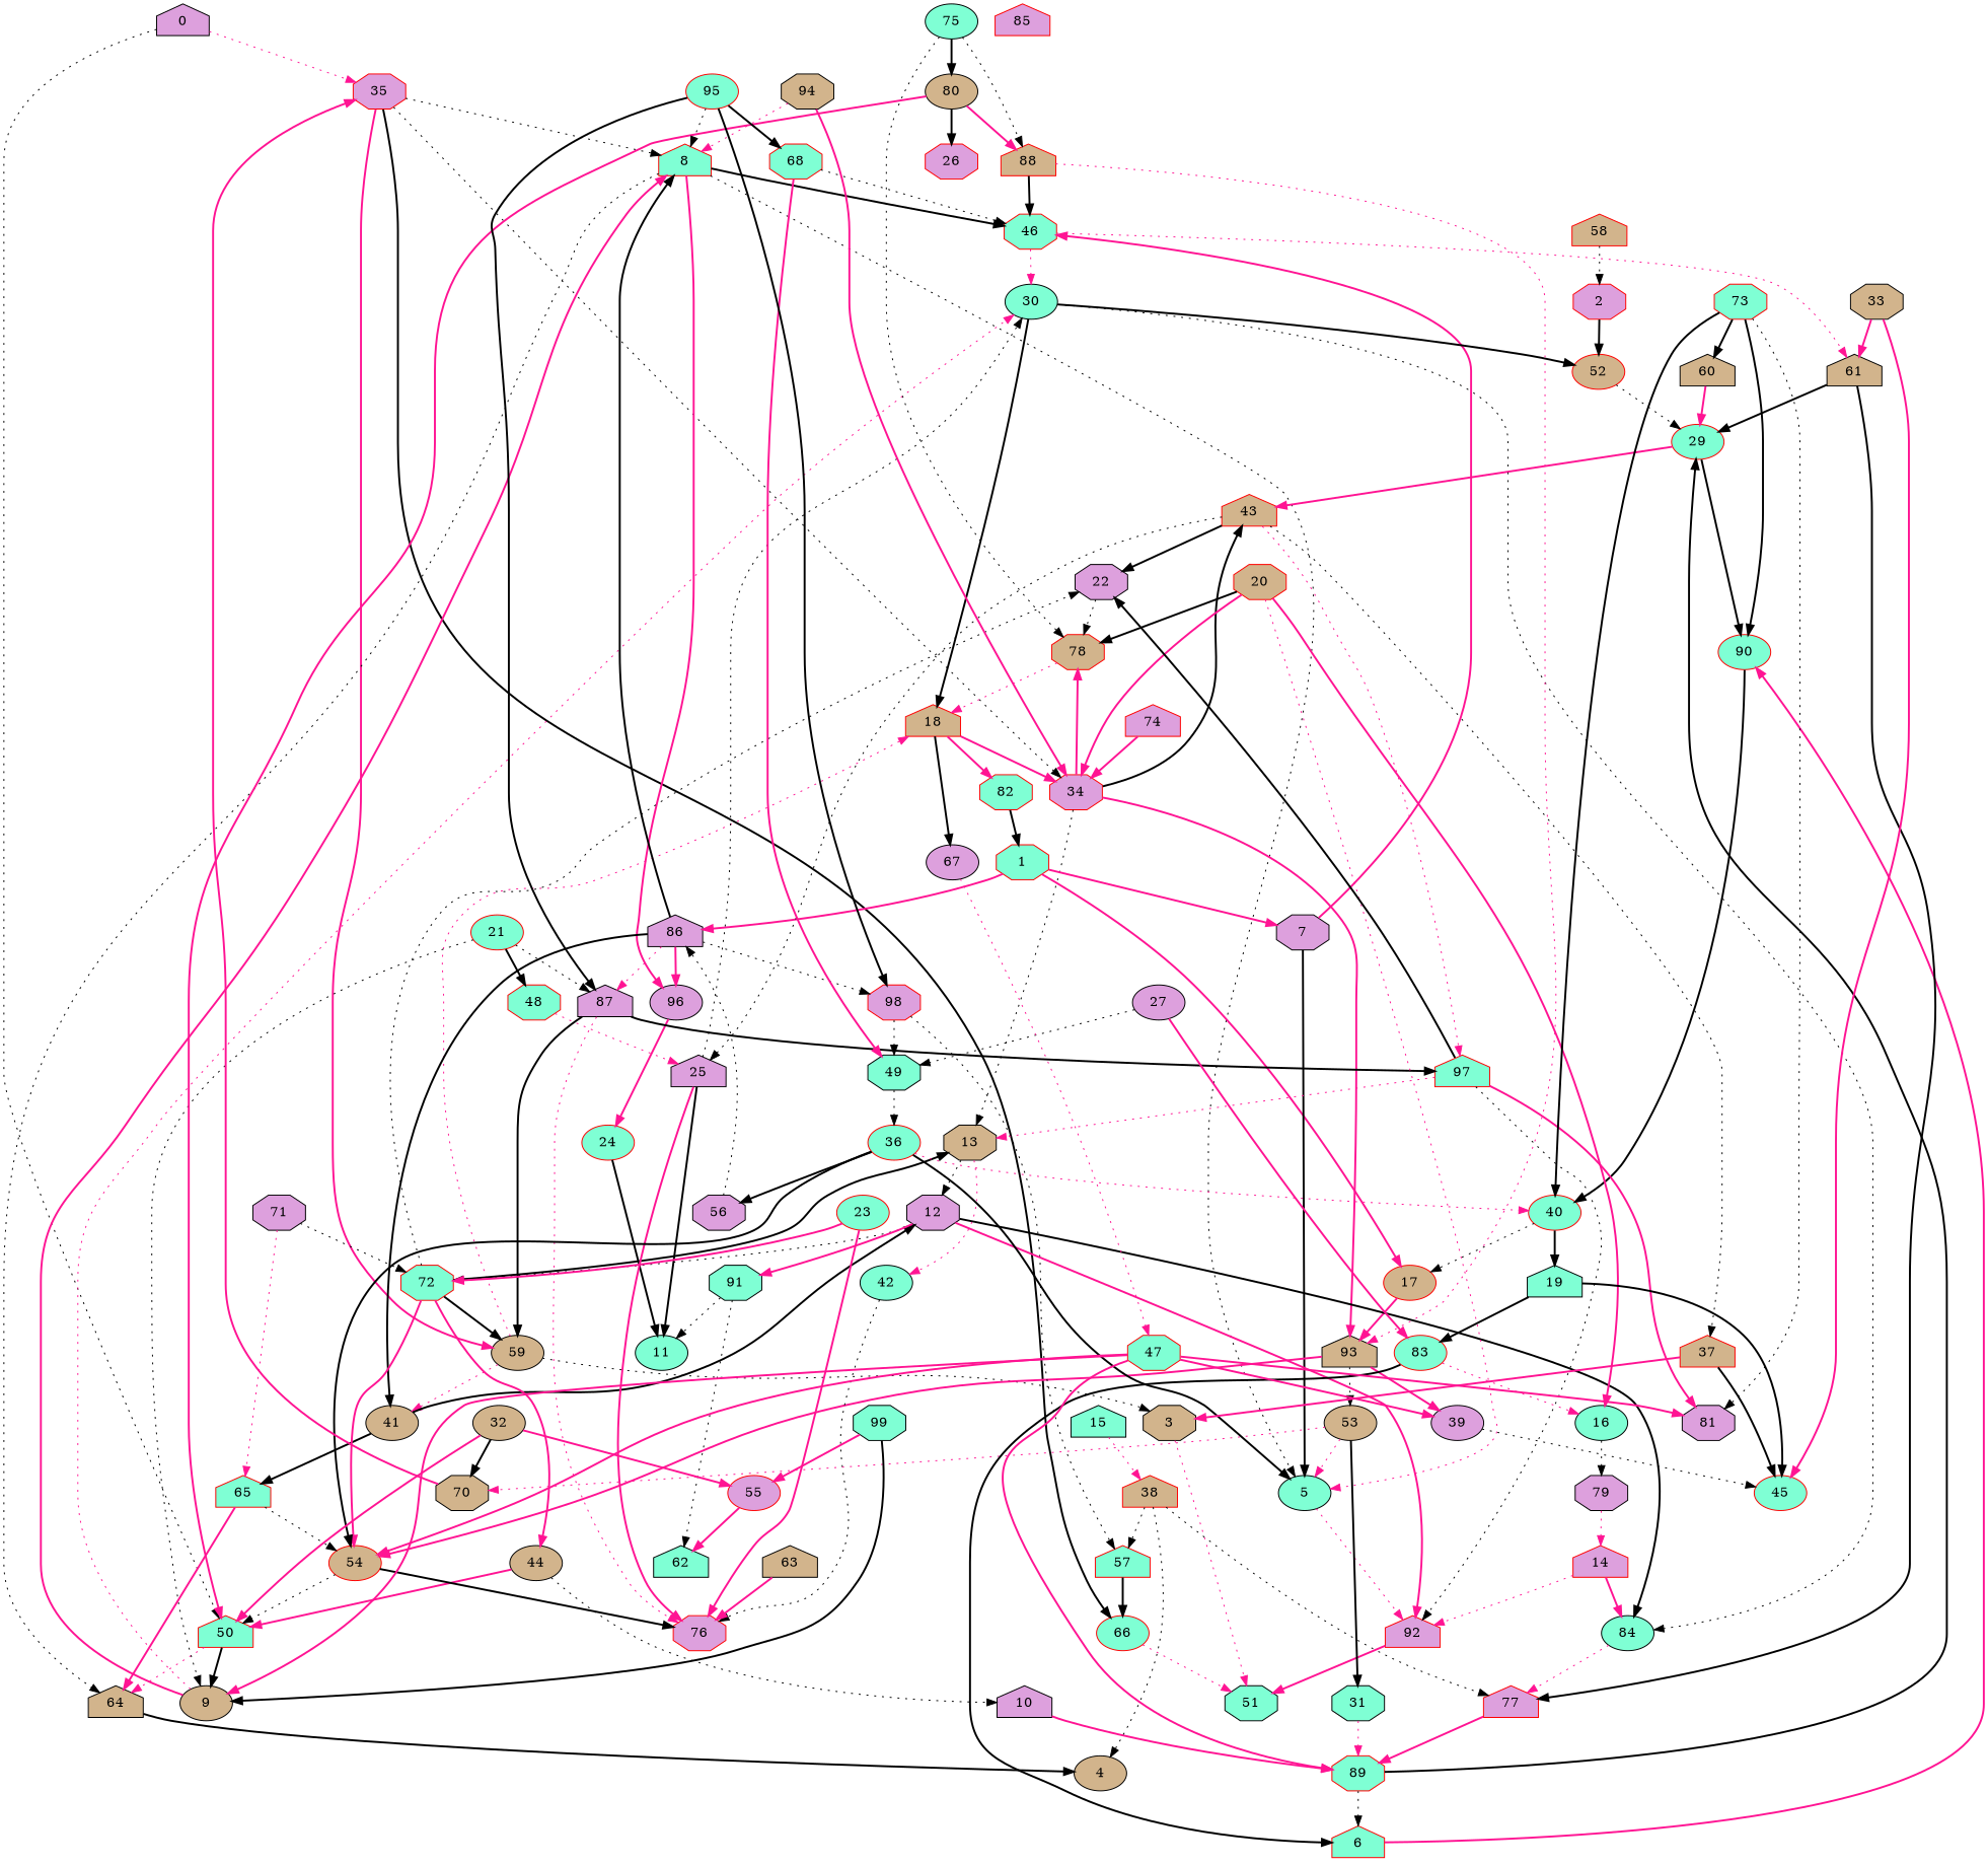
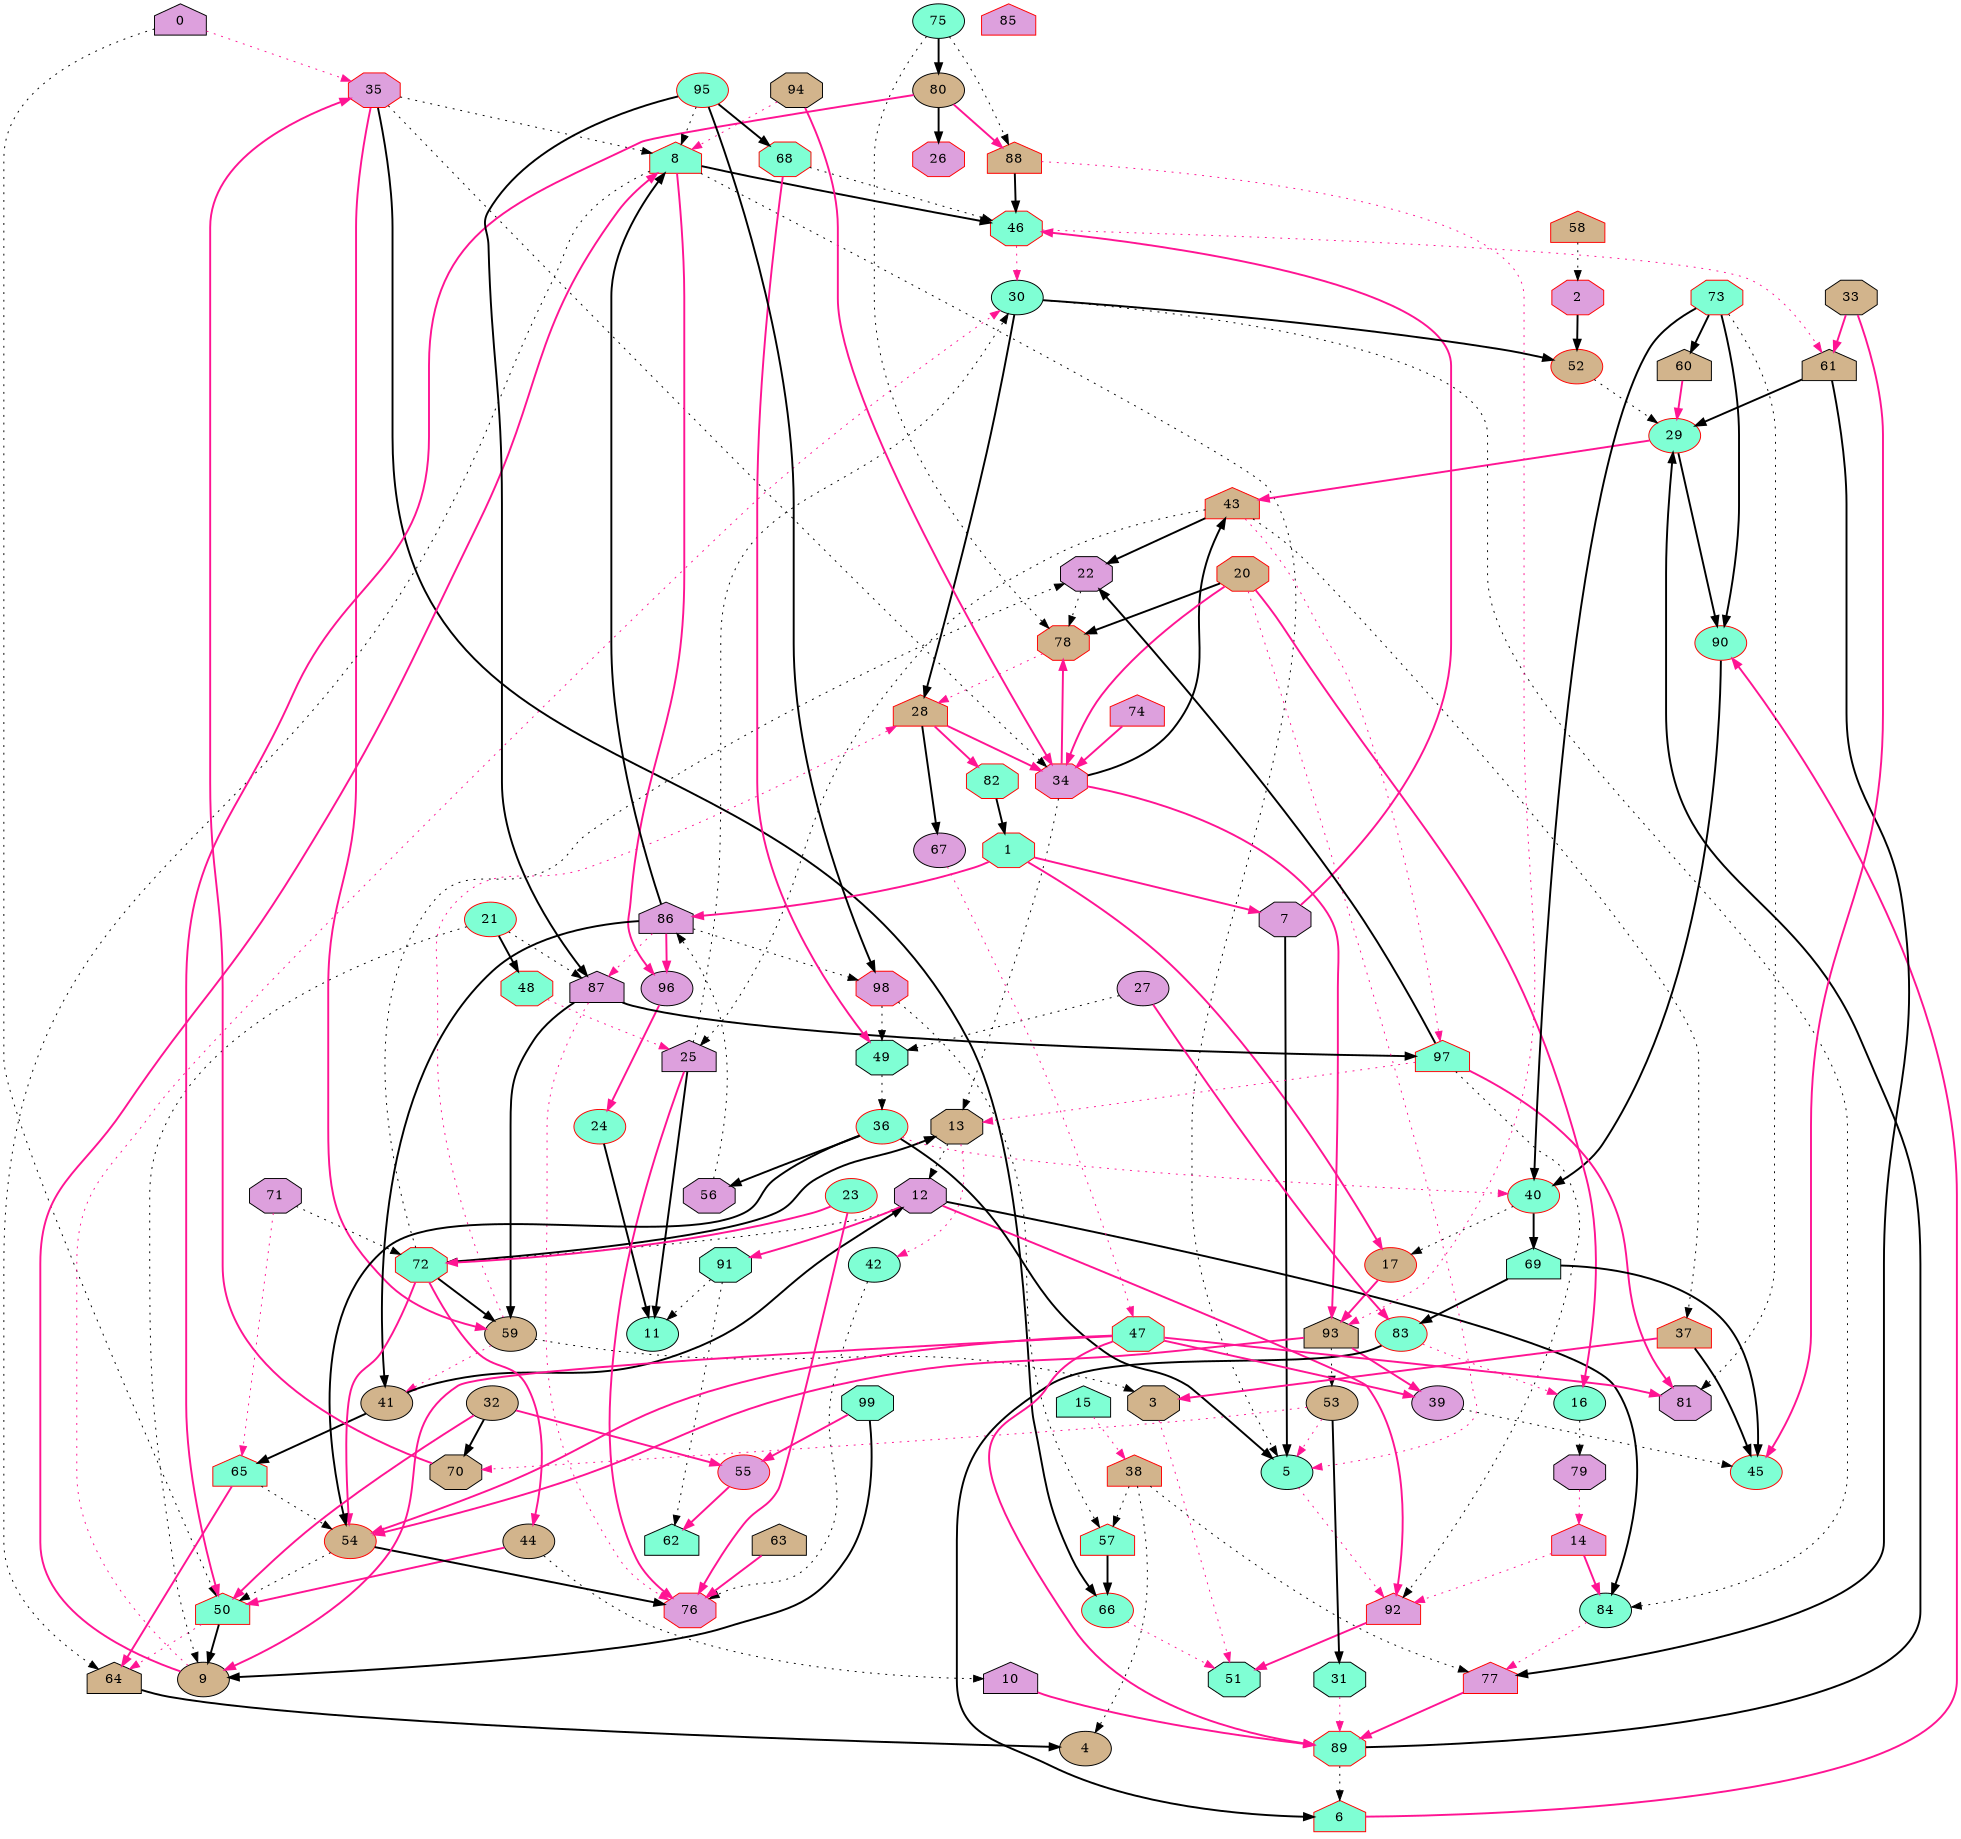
  digraph {
    node [color=black fillcolor=aquamarine shape=octagon style=filled]
    edge [color=black style=bold]
    0 [fillcolor=plum shape=house]
    35 [color=red fillcolor=plum]
    50 [color=red shape=house]
    8 [color=red shape=house]
    34 [color=red fillcolor=plum]
    59 [fillcolor=tan shape=ellipse]
    66 [color=red shape=ellipse]
    64 [fillcolor=tan shape=house]
    9 [fillcolor=tan shape=ellipse]
    1 [color=red]
    7 [fillcolor=plum]
    17 [color=red fillcolor=tan shape=ellipse]
    86 [fillcolor=plum shape=house]
    5 [shape=ellipse]
    46 [color=red]
    93 [fillcolor=tan shape=house]
    96 [fillcolor=plum shape=ellipse]
    87 [fillcolor=plum shape=house]
    41 [fillcolor=tan shape=ellipse]
    98 [color=red fillcolor=plum]
    2 [color=red fillcolor=plum]
    52 [color=red fillcolor=tan shape=ellipse]
    29 [color=red shape=ellipse]
    3 [fillcolor=tan]
    51
    92 [color=red fillcolor=plum shape=house]
    6 [color=red shape=house]
    90 [color=red shape=ellipse]
    40 [color=red shape=ellipse]
    30 [shape=ellipse]
    61 [fillcolor=tan shape=house]
    4 [fillcolor=tan shape=ellipse]
    24 [color=red shape=ellipse]
    84 [shape=ellipse]
-   28 [color=red fillcolor=tan shape=house label=18]
+   28 [color=red fillcolor=tan shape=house]
    10 [fillcolor=plum shape=house]
    89 [color=red]
    12 [fillcolor=plum]
    72 [color=red]
    91
    13 [fillcolor=tan]
    44 [fillcolor=tan shape=ellipse]
    22 [fillcolor=plum]
    54 [color=red fillcolor=tan shape=ellipse]
    77 [color=red fillcolor=plum shape=house]
    11 [shape=ellipse]
    62 [shape=house]
    42 [shape=ellipse]
    76 [color=red fillcolor=plum]
    14 [color=red fillcolor=plum shape=house]
    15 [shape=house]
    38 [color=red fillcolor=tan shape=house]
    57 [color=red shape=house]
    16 [shape=ellipse]
    79 [fillcolor=plum]
    39 [fillcolor=plum shape=ellipse]
    53 [fillcolor=tan shape=ellipse]
    20 [color=red fillcolor=tan]
    78 [color=red fillcolor=tan]
    43 [color=red fillcolor=tan shape=house]
    21 [color=red shape=ellipse]
    48 [color=red]
    25 [fillcolor=plum shape=house]
    97 [color=red shape=house]
    23 [color=red shape=ellipse]
    27 [fillcolor=plum shape=ellipse]
    49
    83 [color=red shape=ellipse]
    36 [color=red shape=ellipse]
    67 [fillcolor=plum shape=ellipse]
    82 [color=red]
    47 [color=red]
    37 [color=red fillcolor=tan shape=house]
    31
    32 [fillcolor=tan shape=ellipse]
    55 [color=red fillcolor=plum shape=ellipse]
    70 [fillcolor=tan]
    33 [fillcolor=tan]
    45 [color=red shape=ellipse]
    26 [color=red fillcolor=plum]
    56 [fillcolor=plum]
-   69 [shape=house label=19]
+   69 [shape=house]
    65 [color=red shape=house]
    81 [fillcolor=plum]
    58 [color=red fillcolor=tan shape=house]
    60 [fillcolor=tan shape=house]
    63 [fillcolor=tan shape=house]
    68 [color=red]
    71 [fillcolor=plum]
    73 [color=red]
    74 [color=red fillcolor=plum shape=house]
    75 [shape=ellipse]
    80 [fillcolor=tan shape=ellipse]
    88 [color=red fillcolor=tan shape=house]
    85 [color=red fillcolor=plum shape=house]
    94 [fillcolor=tan]
    95 [color=red shape=ellipse]
    99
    0 -> 35 [color=deeppink style=dotted]
    0 -> 50 [style=dotted]
    35 -> 8 [style=dotted]
    35 -> 34 [style=dotted]
    35 -> 59 [color=deeppink]
    35 -> 66
    50 -> 64 [color=deeppink style=dotted]
    50 -> 9
    8 -> 64 [style=dotted]
    8 -> 5 [style=dotted]
    8 -> 46
    8 -> 96 [color=deeppink]
    34 -> 93 [color=deeppink]
    34 -> 13 [style=dotted]
    34 -> 78 [color=deeppink]
    34 -> 43
    59 -> 41 [color=deeppink style=dotted]
    59 -> 3 [style=dotted]
    59 -> 28 [color=deeppink style=dotted]
    66 -> 51 [color=deeppink style=dotted]
    64 -> 4
    9 -> 8 [color=deeppink]
    9 -> 30 [color=deeppink style=dotted]
    1 -> 7 [color=deeppink]
    1 -> 17 [color=deeppink]
    1 -> 86 [color=deeppink]
    7 -> 5
    7 -> 46 [color=deeppink]
    17 -> 93 [color=deeppink]
    86 -> 8
    86 -> 96 [color=deeppink]
    86 -> 87 [color=deeppink style=dotted]
    86 -> 41
    86 -> 98 [style=dotted]
    5 -> 92 [color=deeppink style=dotted]
    46 -> 30 [color=deeppink style=dotted]
    46 -> 61 [color=deeppink style=dotted]
    93 -> 54 [color=deeppink]
    93 -> 39 [color=deeppink]
    93 -> 53 [style=dotted]
    96 -> 24 [color=deeppink]
    87 -> 59
    87 -> 76 [color=deeppink style=dotted]
    87 -> 97
    41 -> 12
    41 -> 65
    98 -> 57 [style=dotted]
    98 -> 49 [style=dotted]
    2 -> 52
    52 -> 29 [style=dotted]
    29 -> 90
    29 -> 43 [color=deeppink]
    3 -> 51 [color=deeppink style=dotted]
    92 -> 51 [color=deeppink]
    6 -> 90 [color=deeppink]
    90 -> 40
    40 -> 17 [style=dotted]
    40 -> 69
    30 -> 52
    30 -> 84 [style=dotted]
    30 -> 28
    61 -> 29
    61 -> 77
    24 -> 11
    84 -> 77 [color=deeppink style=dotted]
    28 -> 34 [color=deeppink]
    28 -> 67
    28 -> 82 [color=deeppink]
    10 -> 89 [color=deeppink]
    89 -> 29
    89 -> 6 [style=dotted]
    12 -> 92 [color=deeppink]
    12 -> 84
    12 -> 72 [style=dotted]
    12 -> 91 [color=deeppink]
    72 -> 59
    72 -> 13
    72 -> 44 [color=deeppink]
    72 -> 22 [style=dotted]
    72 -> 54 [color=deeppink]
    91 -> 11 [style=dotted]
    91 -> 62 [style=dotted]
    13 -> 12 [style=dotted]
    13 -> 42 [color=deeppink style=dotted]
    44 -> 50 [color=deeppink]
    44 -> 10 [style=dotted]
    22 -> 78 [style=dotted]
    54 -> 50 [style=dotted]
    54 -> 76
    77 -> 89 [color=deeppink]
    42 -> 76 [style=dotted]
    14 -> 92 [color=deeppink style=dotted]
    14 -> 84 [color=deeppink]
    15 -> 38 [color=deeppink style=dotted]
    38 -> 4 [style=dotted]
    38 -> 77 [style=dotted]
    38 -> 57 [style=dotted]
    57 -> 66
    16 -> 79 [style=dotted]
    79 -> 14 [color=deeppink style=dotted]
    39 -> 45 [style=dotted]
    53 -> 5 [color=deeppink style=dotted]
    53 -> 31
    53 -> 70 [color=deeppink style=dotted]
    20 -> 34 [color=deeppink]
    20 -> 5 [color=deeppink style=dotted]
    20 -> 16 [color=deeppink]
    20 -> 78
    78 -> 28 [color=deeppink style=dotted]
    43 -> 22
    43 -> 25 [style=dotted]
    43 -> 97 [color=deeppink style=dotted]
    43 -> 37 [style=dotted]
    21 -> 9 [style=dotted]
    21 -> 87 [style=dotted]
    21 -> 48
    48 -> 25 [color=deeppink style=dotted]
    25 -> 30 [style=dotted]
    25 -> 11
    25 -> 76 [color=deeppink]
    97 -> 92 [style=dotted]
    97 -> 13 [color=deeppink style=dotted]
    97 -> 22
    97 -> 81 [color=deeppink]
    23 -> 72 [color=deeppink]
    23 -> 76 [color=deeppink]
    27 -> 49 [style=dotted]
    27 -> 83 [color=deeppink]
    49 -> 36 [style=dotted]
    83 -> 6
    83 -> 16 [color=deeppink style=dotted]
    36 -> 5
    36 -> 40 [color=deeppink style=dotted]
    36 -> 54
    36 -> 56
    67 -> 47 [color=deeppink style=dotted]
    82 -> 1
    47 -> 9 [color=deeppink]
    47 -> 89 [color=deeppink]
    47 -> 54 [color=deeppink]
    47 -> 39 [color=deeppink]
    47 -> 81 [color=deeppink]
    37 -> 3 [color=deeppink]
    37 -> 45
    31 -> 89 [color=deeppink style=dotted]
    32 -> 50 [color=deeppink]
    32 -> 55 [color=deeppink]
    32 -> 70
    55 -> 62 [color=deeppink]
    70 -> 35 [color=deeppink]
    33 -> 61 [color=deeppink]
    33 -> 45 [color=deeppink]
    56 -> 86 [style=dotted]
    69 -> 83
    69 -> 45
    65 -> 64 [color=deeppink]
    65 -> 54 [style=dotted]
    58 -> 2 [style=dotted]
    60 -> 29 [color=deeppink]
    63 -> 76 [color=deeppink]
    68 -> 46 [style=dotted]
    68 -> 49 [color=deeppink]
    71 -> 72 [style=dotted]
    71 -> 65 [color=deeppink style=dotted]
    73 -> 90
    73 -> 40
    73 -> 81 [style=dotted]
    73 -> 60
    74 -> 34 [color=deeppink]
    75 -> 78 [style=dotted]
    75 -> 80
    75 -> 88 [style=dotted]
    80 -> 50 [color=deeppink]
    80 -> 26
    80 -> 88 [color=deeppink]
    88 -> 46
    88 -> 93 [color=deeppink style=dotted]
    94 -> 8 [color=deeppink style=dotted]
    94 -> 34 [color=deeppink]
    95 -> 8 [style=dotted]
    95 -> 87
    95 -> 98
    95 -> 68
    99 -> 9
    99 -> 55 [color=deeppink]
  }
